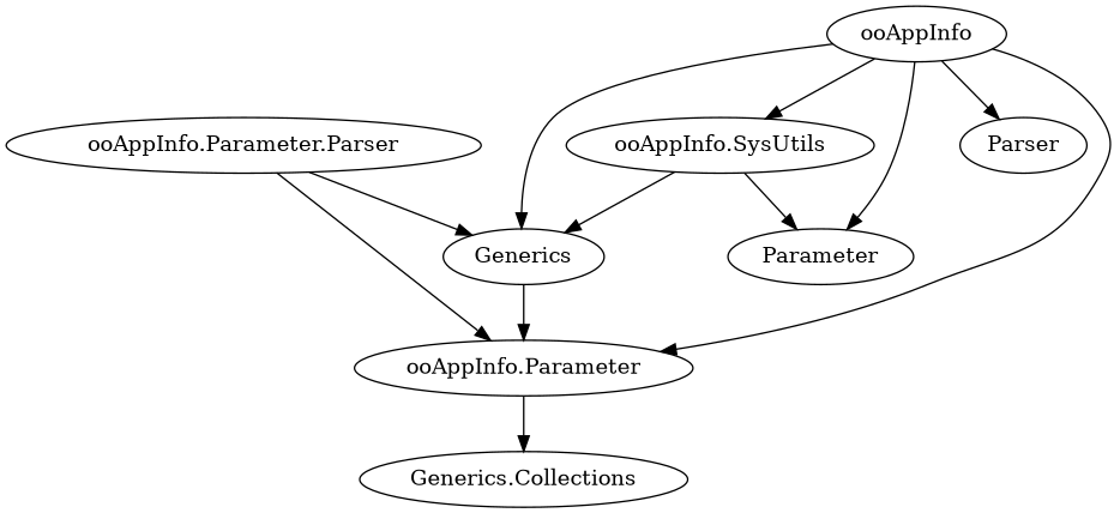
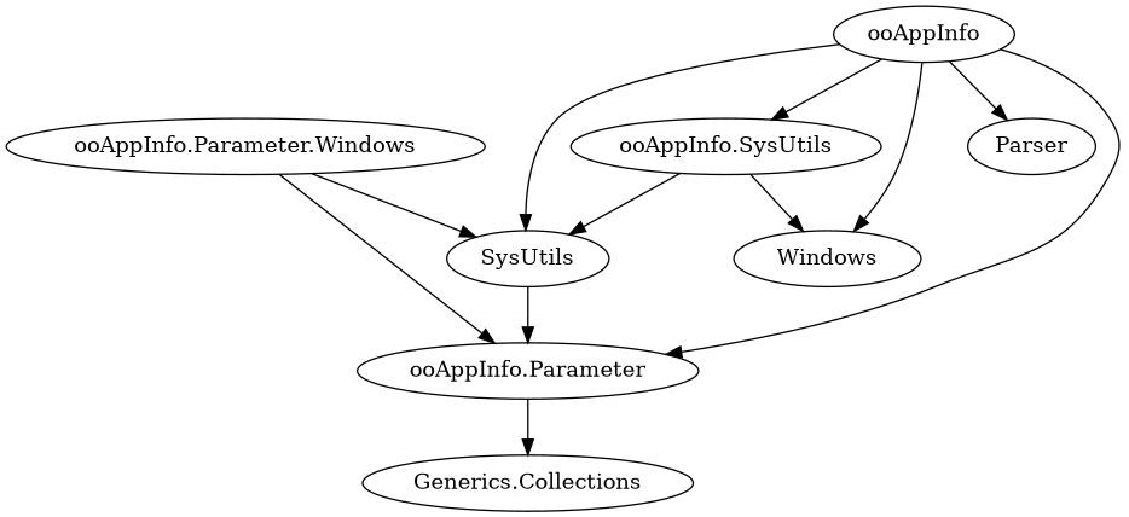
  digraph {
    n1 [label=Parser]
    ooAppInfo
-   SysUtils [label=Generics]
+   SysUtils
    "ooAppInfo.Parameter"
    n5 [label="ooAppInfo.SysUtils"]
-   Windows [label=Parameter]
+   Windows
    "Generics.Collections"
-   "ooAppInfo.Parameter.Parser"
+   "ooAppInfo.Parameter.Parser" [label="ooAppInfo.Parameter.Windows"]
    ooAppInfo -> n1
    ooAppInfo -> SysUtils
    ooAppInfo -> "ooAppInfo.Parameter"
    ooAppInfo -> n5
    ooAppInfo -> Windows
    SysUtils -> "ooAppInfo.Parameter"
    "ooAppInfo.Parameter" -> "Generics.Collections"
    n5 -> SysUtils
    n5 -> Windows
    "ooAppInfo.Parameter.Parser" -> SysUtils
    "ooAppInfo.Parameter.Parser" -> "ooAppInfo.Parameter"
  }
